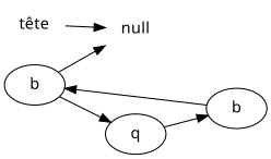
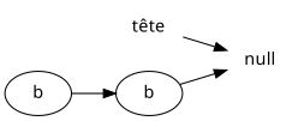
  digraph {
    rankdir=LR
    node [fontname=Courrier]
    n1 [label="tête" shape=plaintext]
    n2 [label=null shape=plaintext]
-   n3 [label=q]
    n4 [label=b]
    n5 [label=b]
    n1 -> n2
-   n3 -> n4
    n4 -> n5
    n5 -> n2
-   n5 -> n3
  }
